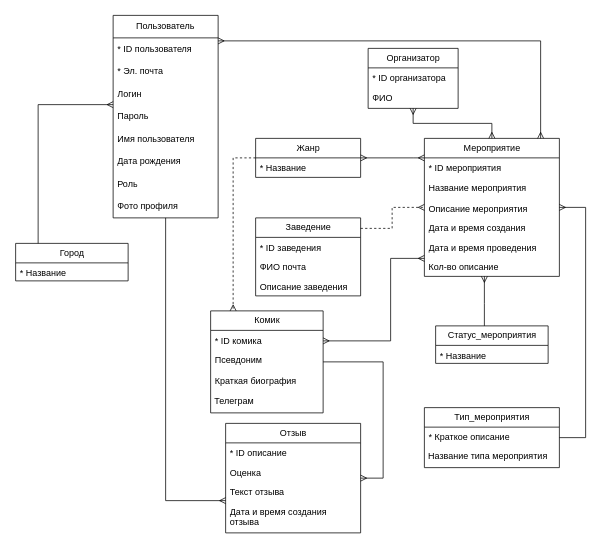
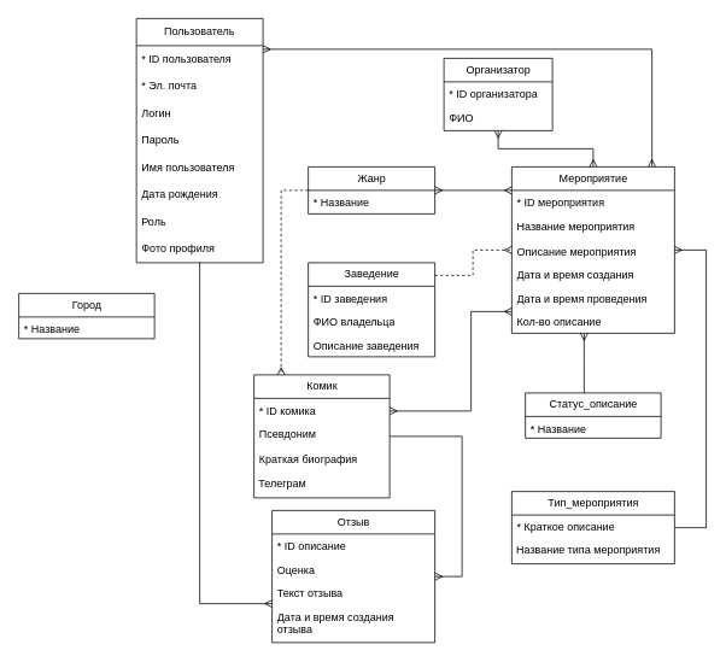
  <mxCell id="0" />
  <mxCell id="1" parent="0" />
  <mxCell id="2" value="Пользователь" style="swimlane;fontStyle=0;childLayout=stackLayout;horizontal=1;startSize=30;horizontalStack=0;resizeParent=1;resizeParentMax=0;resizeLast=0;collapsible=1;marginBottom=0;whiteSpace=wrap;html=1;" parent="1" vertex="1"><mxGeometry x="150" y="20" width="140" height="270" as="geometry"><mxRectangle x="50" y="270" width="60" height="30" as="alternateBounds" /></mxGeometry></mxCell>
  <mxCell id="3" value="* ID пользователя" style="text;strokeColor=none;fillColor=none;align=left;verticalAlign=middle;spacingLeft=4;spacingRight=4;overflow=hidden;points=[[0,0.5],[1,0.5]];portConstraint=eastwest;rotatable=0;whiteSpace=wrap;html=1;" parent="2" vertex="1"><mxGeometry y="30" width="140" height="30" as="geometry" /></mxCell>
  <mxCell id="4" value="* Эл. почта" style="text;strokeColor=none;fillColor=none;align=left;verticalAlign=middle;spacingLeft=4;spacingRight=4;overflow=hidden;points=[[0,0.5],[1,0.5]];portConstraint=eastwest;rotatable=0;whiteSpace=wrap;html=1;" parent="2" vertex="1"><mxGeometry y="60" width="140" height="30" as="geometry" /></mxCell>
  <mxCell id="5" value="Логин" style="text;strokeColor=none;fillColor=none;align=left;verticalAlign=middle;spacingLeft=4;spacingRight=4;overflow=hidden;points=[[0,0.5],[1,0.5]];portConstraint=eastwest;rotatable=0;whiteSpace=wrap;html=1;" parent="2" vertex="1"><mxGeometry y="90" width="140" height="30" as="geometry" /></mxCell>
  <mxCell id="6" value="Пароль" style="text;strokeColor=none;fillColor=none;align=left;verticalAlign=middle;spacingLeft=4;spacingRight=4;overflow=hidden;points=[[0,0.5],[1,0.5]];portConstraint=eastwest;rotatable=0;whiteSpace=wrap;html=1;" parent="2" vertex="1"><mxGeometry y="120" width="140" height="30" as="geometry" /></mxCell>
  <mxCell id="7" value="Имя пользователя" style="text;strokeColor=none;fillColor=none;align=left;verticalAlign=middle;spacingLeft=4;spacingRight=4;overflow=hidden;points=[[0,0.5],[1,0.5]];portConstraint=eastwest;rotatable=0;whiteSpace=wrap;html=1;" parent="2" vertex="1"><mxGeometry y="150" width="140" height="30" as="geometry" /></mxCell>
  <mxCell id="8" value="Дата рождения" style="text;strokeColor=none;fillColor=none;align=left;verticalAlign=middle;spacingLeft=4;spacingRight=4;overflow=hidden;points=[[0,0.5],[1,0.5]];portConstraint=eastwest;rotatable=0;whiteSpace=wrap;html=1;" parent="2" vertex="1"><mxGeometry y="180" width="140" height="30" as="geometry" /></mxCell>
  <mxCell id="9" value="Роль" style="text;strokeColor=none;fillColor=none;align=left;verticalAlign=middle;spacingLeft=4;spacingRight=4;overflow=hidden;points=[[0,0.5],[1,0.5]];portConstraint=eastwest;rotatable=0;whiteSpace=wrap;html=1;" parent="2" vertex="1"><mxGeometry y="210" width="140" height="30" as="geometry" /></mxCell>
  <mxCell id="10" value="Фото профиля" style="text;strokeColor=none;fillColor=none;align=left;verticalAlign=middle;spacingLeft=4;spacingRight=4;overflow=hidden;points=[[0,0.5],[1,0.5]];portConstraint=eastwest;rotatable=0;whiteSpace=wrap;html=1;" parent="2" vertex="1"><mxGeometry y="240" width="140" height="30" as="geometry" /></mxCell>
  <mxCell id="11" value="Заведение" style="swimlane;fontStyle=0;childLayout=stackLayout;horizontal=1;startSize=26;fillColor=none;horizontalStack=0;resizeParent=1;resizeParentMax=0;resizeLast=0;collapsible=1;marginBottom=0;html=1;" parent="1" vertex="1"><mxGeometry x="340" y="290" width="140" height="104" as="geometry" /></mxCell>
  <mxCell id="12" value="* ID заведения" style="text;strokeColor=none;fillColor=none;align=left;verticalAlign=top;spacingLeft=4;spacingRight=4;overflow=hidden;rotatable=0;points=[[0,0.5],[1,0.5]];portConstraint=eastwest;whiteSpace=wrap;html=1;" parent="11" vertex="1"><mxGeometry y="26" width="140" height="26" as="geometry" /></mxCell>
- <mxCell id="13" value="ФИО почта" style="text;strokeColor=none;fillColor=none;align=left;verticalAlign=top;spacingLeft=4;spacingRight=4;overflow=hidden;rotatable=0;points=[[0,0.5],[1,0.5]];portConstraint=eastwest;whiteSpace=wrap;html=1;" parent="11" vertex="1"><mxGeometry y="52" width="140" height="26" as="geometry" /></mxCell>
+ <mxCell id="13" value="ФИО владельца" style="text;strokeColor=none;fillColor=none;align=left;verticalAlign=top;spacingLeft=4;spacingRight=4;overflow=hidden;rotatable=0;points=[[0,0.5],[1,0.5]];portConstraint=eastwest;whiteSpace=wrap;html=1;" parent="11" vertex="1"><mxGeometry y="52" width="140" height="26" as="geometry" /></mxCell>
  <mxCell id="14" value="Описание заведения" style="text;strokeColor=none;fillColor=none;align=left;verticalAlign=top;spacingLeft=4;spacingRight=4;overflow=hidden;rotatable=0;points=[[0,0.5],[1,0.5]];portConstraint=eastwest;whiteSpace=wrap;html=1;" parent="11" vertex="1"><mxGeometry y="78" width="140" height="26" as="geometry" /></mxCell>
  <mxCell id="15" value="Мероприятие" style="swimlane;fontStyle=0;childLayout=stackLayout;horizontal=1;startSize=26;fillColor=none;horizontalStack=0;resizeParent=1;resizeParentMax=0;resizeLast=0;collapsible=1;marginBottom=0;html=1;" parent="1" vertex="1"><mxGeometry x="565" y="184" width="180" height="184" as="geometry" /></mxCell>
  <mxCell id="16" value="* ID мероприятия" style="text;strokeColor=none;fillColor=none;align=left;verticalAlign=top;spacingLeft=4;spacingRight=4;overflow=hidden;rotatable=0;points=[[0,0.5],[1,0.5]];portConstraint=eastwest;whiteSpace=wrap;html=1;" parent="15" vertex="1"><mxGeometry y="26" width="180" height="26" as="geometry" /></mxCell>
  <mxCell id="17" value="Название мероприятия" style="text;strokeColor=none;fillColor=none;align=left;verticalAlign=top;spacingLeft=4;spacingRight=4;overflow=hidden;rotatable=0;points=[[0,0.5],[1,0.5]];portConstraint=eastwest;whiteSpace=wrap;html=1;" parent="15" vertex="1"><mxGeometry y="52" width="180" height="28" as="geometry" /></mxCell>
  <mxCell id="18" value="Описание мероприятия" style="text;strokeColor=none;fillColor=none;align=left;verticalAlign=top;spacingLeft=4;spacingRight=4;overflow=hidden;rotatable=0;points=[[0,0.5],[1,0.5]];portConstraint=eastwest;whiteSpace=wrap;html=1;" parent="15" vertex="1"><mxGeometry y="80" width="180" height="26" as="geometry" /></mxCell>
  <mxCell id="19" value="Дата и время создания" style="text;strokeColor=none;fillColor=none;align=left;verticalAlign=top;spacingLeft=4;spacingRight=4;overflow=hidden;rotatable=0;points=[[0,0.5],[1,0.5]];portConstraint=eastwest;whiteSpace=wrap;html=1;" parent="15" vertex="1"><mxGeometry y="106" width="180" height="26" as="geometry" /></mxCell>
  <mxCell id="20" value="Дата и время проведения" style="text;strokeColor=none;fillColor=none;align=left;verticalAlign=top;spacingLeft=4;spacingRight=4;overflow=hidden;rotatable=0;points=[[0,0.5],[1,0.5]];portConstraint=eastwest;whiteSpace=wrap;html=1;" parent="15" vertex="1"><mxGeometry y="132" width="180" height="26" as="geometry" /></mxCell>
  <mxCell id="21" value="Кол-во описание" style="text;strokeColor=none;fillColor=none;align=left;verticalAlign=top;spacingLeft=4;spacingRight=4;overflow=hidden;rotatable=0;points=[[0,0.5],[1,0.5]];portConstraint=eastwest;whiteSpace=wrap;html=1;" parent="15" vertex="1"><mxGeometry y="158" width="180" height="26" as="geometry" /></mxCell>
  <mxCell id="22" value="Комик" style="swimlane;fontStyle=0;childLayout=stackLayout;horizontal=1;startSize=26;fillColor=none;horizontalStack=0;resizeParent=1;resizeParentMax=0;resizeLast=0;collapsible=1;marginBottom=0;html=1;" parent="1" vertex="1"><mxGeometry x="280" y="414" width="150" height="136" as="geometry" /></mxCell>
  <mxCell id="23" value="* ID комика" style="text;strokeColor=none;fillColor=none;align=left;verticalAlign=top;spacingLeft=4;spacingRight=4;overflow=hidden;rotatable=0;points=[[0,0.5],[1,0.5]];portConstraint=eastwest;whiteSpace=wrap;html=1;" parent="22" vertex="1"><mxGeometry y="26" width="150" height="26" as="geometry" /></mxCell>
  <mxCell id="24" value="Псевдоним" style="text;strokeColor=none;fillColor=none;align=left;verticalAlign=top;spacingLeft=4;spacingRight=4;overflow=hidden;rotatable=0;points=[[0,0.5],[1,0.5]];portConstraint=eastwest;whiteSpace=wrap;html=1;" parent="22" vertex="1"><mxGeometry y="52" width="150" height="28" as="geometry" /></mxCell>
  <mxCell id="25" value="Краткая биография" style="text;strokeColor=none;fillColor=none;align=left;verticalAlign=top;spacingLeft=4;spacingRight=4;overflow=hidden;rotatable=0;points=[[0,0.5],[1,0.5]];portConstraint=eastwest;whiteSpace=wrap;html=1;" parent="22" vertex="1"><mxGeometry y="80" width="150" height="26" as="geometry" /></mxCell>
  <mxCell id="26" value="&amp;nbsp;Телеграм" style="text;html=1;align=left;verticalAlign=middle;whiteSpace=wrap;rounded=0;" vertex="1" parent="22"><mxGeometry y="106" width="150" height="30" as="geometry" /></mxCell>
  <mxCell id="27" value="Отзыв" style="swimlane;fontStyle=0;childLayout=stackLayout;horizontal=1;startSize=26;fillColor=none;horizontalStack=0;resizeParent=1;resizeParentMax=0;resizeLast=0;collapsible=1;marginBottom=0;html=1;" parent="1" vertex="1"><mxGeometry x="300" y="564" width="180" height="146" as="geometry" /></mxCell>
  <mxCell id="28" value="* ID описание" style="text;strokeColor=none;fillColor=none;align=left;verticalAlign=top;spacingLeft=4;spacingRight=4;overflow=hidden;rotatable=0;points=[[0,0.5],[1,0.5]];portConstraint=eastwest;whiteSpace=wrap;html=1;" parent="27" vertex="1"><mxGeometry y="26" width="180" height="26" as="geometry" /></mxCell>
  <mxCell id="29" value="Оценка" style="text;strokeColor=none;fillColor=none;align=left;verticalAlign=top;spacingLeft=4;spacingRight=4;overflow=hidden;rotatable=0;points=[[0,0.5],[1,0.5]];portConstraint=eastwest;whiteSpace=wrap;html=1;" parent="27" vertex="1"><mxGeometry y="52" width="180" height="26" as="geometry" /></mxCell>
  <mxCell id="30" value="Текст отзыва" style="text;strokeColor=none;fillColor=none;align=left;verticalAlign=top;spacingLeft=4;spacingRight=4;overflow=hidden;rotatable=0;points=[[0,0.5],[1,0.5]];portConstraint=eastwest;whiteSpace=wrap;html=1;" parent="27" vertex="1"><mxGeometry y="78" width="180" height="26" as="geometry" /></mxCell>
  <mxCell id="31" value="Дата и время создания отзыва" style="text;strokeColor=none;fillColor=none;align=left;verticalAlign=top;spacingLeft=4;spacingRight=4;overflow=hidden;rotatable=0;points=[[0,0.5],[1,0.5]];portConstraint=eastwest;whiteSpace=wrap;html=1;" parent="27" vertex="1"><mxGeometry y="104" width="180" height="42" as="geometry" /></mxCell>
- <mxCell id="32" value="Статус_мероприятия" style="swimlane;fontStyle=0;childLayout=stackLayout;horizontal=1;startSize=26;fillColor=none;horizontalStack=0;resizeParent=1;resizeParentMax=0;resizeLast=0;collapsible=1;marginBottom=0;html=1;" parent="1" vertex="1"><mxGeometry x="580" y="434" width="150" height="50" as="geometry" /></mxCell>
+ <mxCell id="32" value="Статус_описание" style="swimlane;fontStyle=0;childLayout=stackLayout;horizontal=1;startSize=26;fillColor=none;horizontalStack=0;resizeParent=1;resizeParentMax=0;resizeLast=0;collapsible=1;marginBottom=0;html=1;" parent="1" vertex="1"><mxGeometry x="580" y="434" width="150" height="50" as="geometry" /></mxCell>
  <mxCell id="33" value="* Название" style="text;strokeColor=none;fillColor=none;align=left;verticalAlign=top;spacingLeft=4;spacingRight=4;overflow=hidden;rotatable=0;points=[[0,0.5],[1,0.5]];portConstraint=eastwest;whiteSpace=wrap;html=1;" parent="32" vertex="1"><mxGeometry y="26" width="150" height="24" as="geometry" /></mxCell>
  <mxCell id="34" value="Жанр" style="swimlane;fontStyle=0;childLayout=stackLayout;horizontal=1;startSize=26;fillColor=none;horizontalStack=0;resizeParent=1;resizeParentMax=0;resizeLast=0;collapsible=1;marginBottom=0;html=1;" parent="1" vertex="1"><mxGeometry x="340" y="184" width="140" height="52" as="geometry" /></mxCell>
  <mxCell id="35" value="* Название" style="text;strokeColor=none;fillColor=none;align=left;verticalAlign=top;spacingLeft=4;spacingRight=4;overflow=hidden;rotatable=0;points=[[0,0.5],[1,0.5]];portConstraint=eastwest;whiteSpace=wrap;html=1;" parent="34" vertex="1"><mxGeometry y="26" width="140" height="26" as="geometry" /></mxCell>
  <mxCell id="36" value="Организатор" style="swimlane;fontStyle=0;childLayout=stackLayout;horizontal=1;startSize=26;fillColor=none;horizontalStack=0;resizeParent=1;resizeParentMax=0;resizeLast=0;collapsible=1;marginBottom=0;html=1;" parent="1" vertex="1"><mxGeometry x="490" y="64" width="120" height="80" as="geometry" /></mxCell>
  <mxCell id="37" value="* ID организатора" style="text;strokeColor=none;fillColor=none;align=left;verticalAlign=top;spacingLeft=4;spacingRight=4;overflow=hidden;rotatable=0;points=[[0,0.5],[1,0.5]];portConstraint=eastwest;whiteSpace=wrap;html=1;" parent="36" vertex="1"><mxGeometry y="26" width="120" height="26" as="geometry" /></mxCell>
  <mxCell id="38" value="ФИО" style="text;strokeColor=none;fillColor=none;align=left;verticalAlign=top;spacingLeft=4;spacingRight=4;overflow=hidden;rotatable=0;points=[[0,0.5],[1,0.5]];portConstraint=eastwest;whiteSpace=wrap;html=1;" parent="36" vertex="1"><mxGeometry y="52" width="120" height="28" as="geometry" /></mxCell>
  <mxCell id="39" value="" style="edgeStyle=orthogonalEdgeStyle;fontSize=12;html=1;endArrow=ERmany;rounded=0;" parent="1" source="2" target="27" edge="1"><mxGeometry width="100" height="100" relative="1" as="geometry"><mxPoint x="20" y="394" as="sourcePoint" /><mxPoint x="220" y="664" as="targetPoint" /><Array as="points"><mxPoint x="220" y="667" /></Array></mxGeometry></mxCell>
  <mxCell id="40" value="" style="edgeStyle=orthogonalEdgeStyle;fontSize=12;html=1;endArrow=ERmany;startArrow=ERmany;rounded=0;" parent="1" source="34" target="15" edge="1"><mxGeometry width="100" height="100" relative="1" as="geometry"><mxPoint x="500" y="105.17" as="sourcePoint" /><mxPoint x="667.76" y="74" as="targetPoint" /><Array as="points"><mxPoint x="550" y="210" /><mxPoint x="550" y="210" /></Array></mxGeometry></mxCell>
  <mxCell id="41" value="" style="edgeStyle=orthogonalEdgeStyle;fontSize=12;html=1;endArrow=ERmany;rounded=0;" parent="1" source="32" target="15" edge="1"><mxGeometry width="100" height="100" relative="1" as="geometry"><mxPoint x="500" y="524" as="sourcePoint" /><mxPoint x="600" y="424" as="targetPoint" /><Array as="points"><mxPoint x="645" y="404" /><mxPoint x="645" y="404" /></Array></mxGeometry></mxCell>
  <mxCell id="42" value="" style="edgeStyle=orthogonalEdgeStyle;fontSize=12;html=1;endArrow=ERmany;startArrow=ERmany;rounded=0;" parent="1" source="36" target="15" edge="1"><mxGeometry width="100" height="100" relative="1" as="geometry"><mxPoint x="680" y="104" as="sourcePoint" /><mxPoint x="650" y="134" as="targetPoint" /></mxGeometry></mxCell>
  <mxCell id="43" value="" style="edgeStyle=entityRelationEdgeStyle;fontSize=12;html=1;endArrow=ERmany;rounded=0;" parent="1" source="22" target="27" edge="1"><mxGeometry width="100" height="100" relative="1" as="geometry"><mxPoint x="170" y="624" as="sourcePoint" /><mxPoint x="270" y="524" as="targetPoint" /></mxGeometry></mxCell>
  <mxCell id="44" value="" style="edgeStyle=orthogonalEdgeStyle;fontSize=12;html=1;endArrow=ERmany;rounded=0;dashed=1;" parent="1" source="34" target="22" edge="1"><mxGeometry width="100" height="100" relative="1" as="geometry"><mxPoint x="330" y="344" as="sourcePoint" /><mxPoint x="430" y="244" as="targetPoint" /><Array as="points"><mxPoint x="310" y="210" /></Array></mxGeometry></mxCell>
  <mxCell id="45" value="" style="edgeStyle=orthogonalEdgeStyle;fontSize=12;html=1;endArrow=ERmany;startArrow=ERmany;rounded=0;" parent="1" source="22" target="15" edge="1"><mxGeometry width="100" height="100" relative="1" as="geometry"><mxPoint x="710" y="604" as="sourcePoint" /><mxPoint x="810" y="504" as="targetPoint" /><Array as="points"><mxPoint x="520" y="454" /><mxPoint x="520" y="344" /></Array></mxGeometry></mxCell>
  <mxCell id="46" value="" style="edgeStyle=orthogonalEdgeStyle;fontSize=12;html=1;endArrow=ERmany;startArrow=ERmany;rounded=0;" parent="1" source="2" target="15" edge="1"><mxGeometry width="100" height="100" relative="1" as="geometry"><mxPoint x="80" y="194" as="sourcePoint" /><mxPoint x="180" y="94" as="targetPoint" /><Array as="points"><mxPoint x="720" y="54" /></Array></mxGeometry></mxCell>
  <mxCell id="47" value="" style="edgeStyle=orthogonalEdgeStyle;fontSize=12;html=1;endArrow=ERmany;rounded=0;dashed=1;" parent="1" source="11" target="15" edge="1"><mxGeometry width="100" height="100" relative="1" as="geometry"><mxPoint x="880" y="444" as="sourcePoint" /><mxPoint x="980" y="344" as="targetPoint" /><Array as="points"><mxPoint x="522" y="304" /><mxPoint x="522" y="276" /></Array></mxGeometry></mxCell>
  <mxCell id="48" value="Тип_мероприятия" style="swimlane;fontStyle=0;childLayout=stackLayout;horizontal=1;startSize=26;fillColor=none;horizontalStack=0;resizeParent=1;resizeParentMax=0;resizeLast=0;collapsible=1;marginBottom=0;html=1;" parent="1" vertex="1"><mxGeometry x="565" y="543" width="180" height="80" as="geometry" /></mxCell>
  <mxCell id="49" value="* Краткое описание" style="text;strokeColor=none;fillColor=none;align=left;verticalAlign=top;spacingLeft=4;spacingRight=4;overflow=hidden;rotatable=0;points=[[0,0.5],[1,0.5]];portConstraint=eastwest;whiteSpace=wrap;html=1;" parent="48" vertex="1"><mxGeometry y="26" width="180" height="24" as="geometry" /></mxCell>
  <mxCell id="50" value="&amp;nbsp;Название типа мероприятия" style="text;html=1;align=left;verticalAlign=middle;whiteSpace=wrap;rounded=0;" vertex="1" parent="48"><mxGeometry y="50" width="180" height="30" as="geometry" /></mxCell>
  <mxCell id="51" value="Город" style="swimlane;fontStyle=0;childLayout=stackLayout;horizontal=1;startSize=26;fillColor=none;horizontalStack=0;resizeParent=1;resizeParentMax=0;resizeLast=0;collapsible=1;marginBottom=0;html=1;" parent="1" vertex="1"><mxGeometry x="20" y="324" width="150" height="50" as="geometry" /></mxCell>
  <mxCell id="52" value="* Название" style="text;strokeColor=none;fillColor=none;align=left;verticalAlign=top;spacingLeft=4;spacingRight=4;overflow=hidden;rotatable=0;points=[[0,0.5],[1,0.5]];portConstraint=eastwest;whiteSpace=wrap;html=1;" parent="51" vertex="1"><mxGeometry y="26" width="150" height="24" as="geometry" /></mxCell>
- <mxCell id="53" value="" style="edgeStyle=orthogonalEdgeStyle;fontSize=12;html=1;endArrow=ERmany;rounded=0;" parent="1" source="51" target="2" edge="1"><mxGeometry width="100" height="100" relative="1" as="geometry"><mxPoint x="-190" y="244" as="sourcePoint" /><mxPoint x="-90" y="144" as="targetPoint" /><Array as="points"><mxPoint x="50" y="139" /></Array></mxGeometry></mxCell>
  <mxCell id="54" value="" style="edgeStyle=orthogonalEdgeStyle;fontSize=12;html=1;endArrow=ERmany;rounded=0;" edge="1" parent="1" source="48" target="15"><mxGeometry width="100" height="100" relative="1" as="geometry"><mxPoint x="850" y="434" as="sourcePoint" /><mxPoint x="950" y="334" as="targetPoint" /><Array as="points"><mxPoint x="780" y="583" /><mxPoint x="780" y="276" /></Array></mxGeometry></mxCell>
